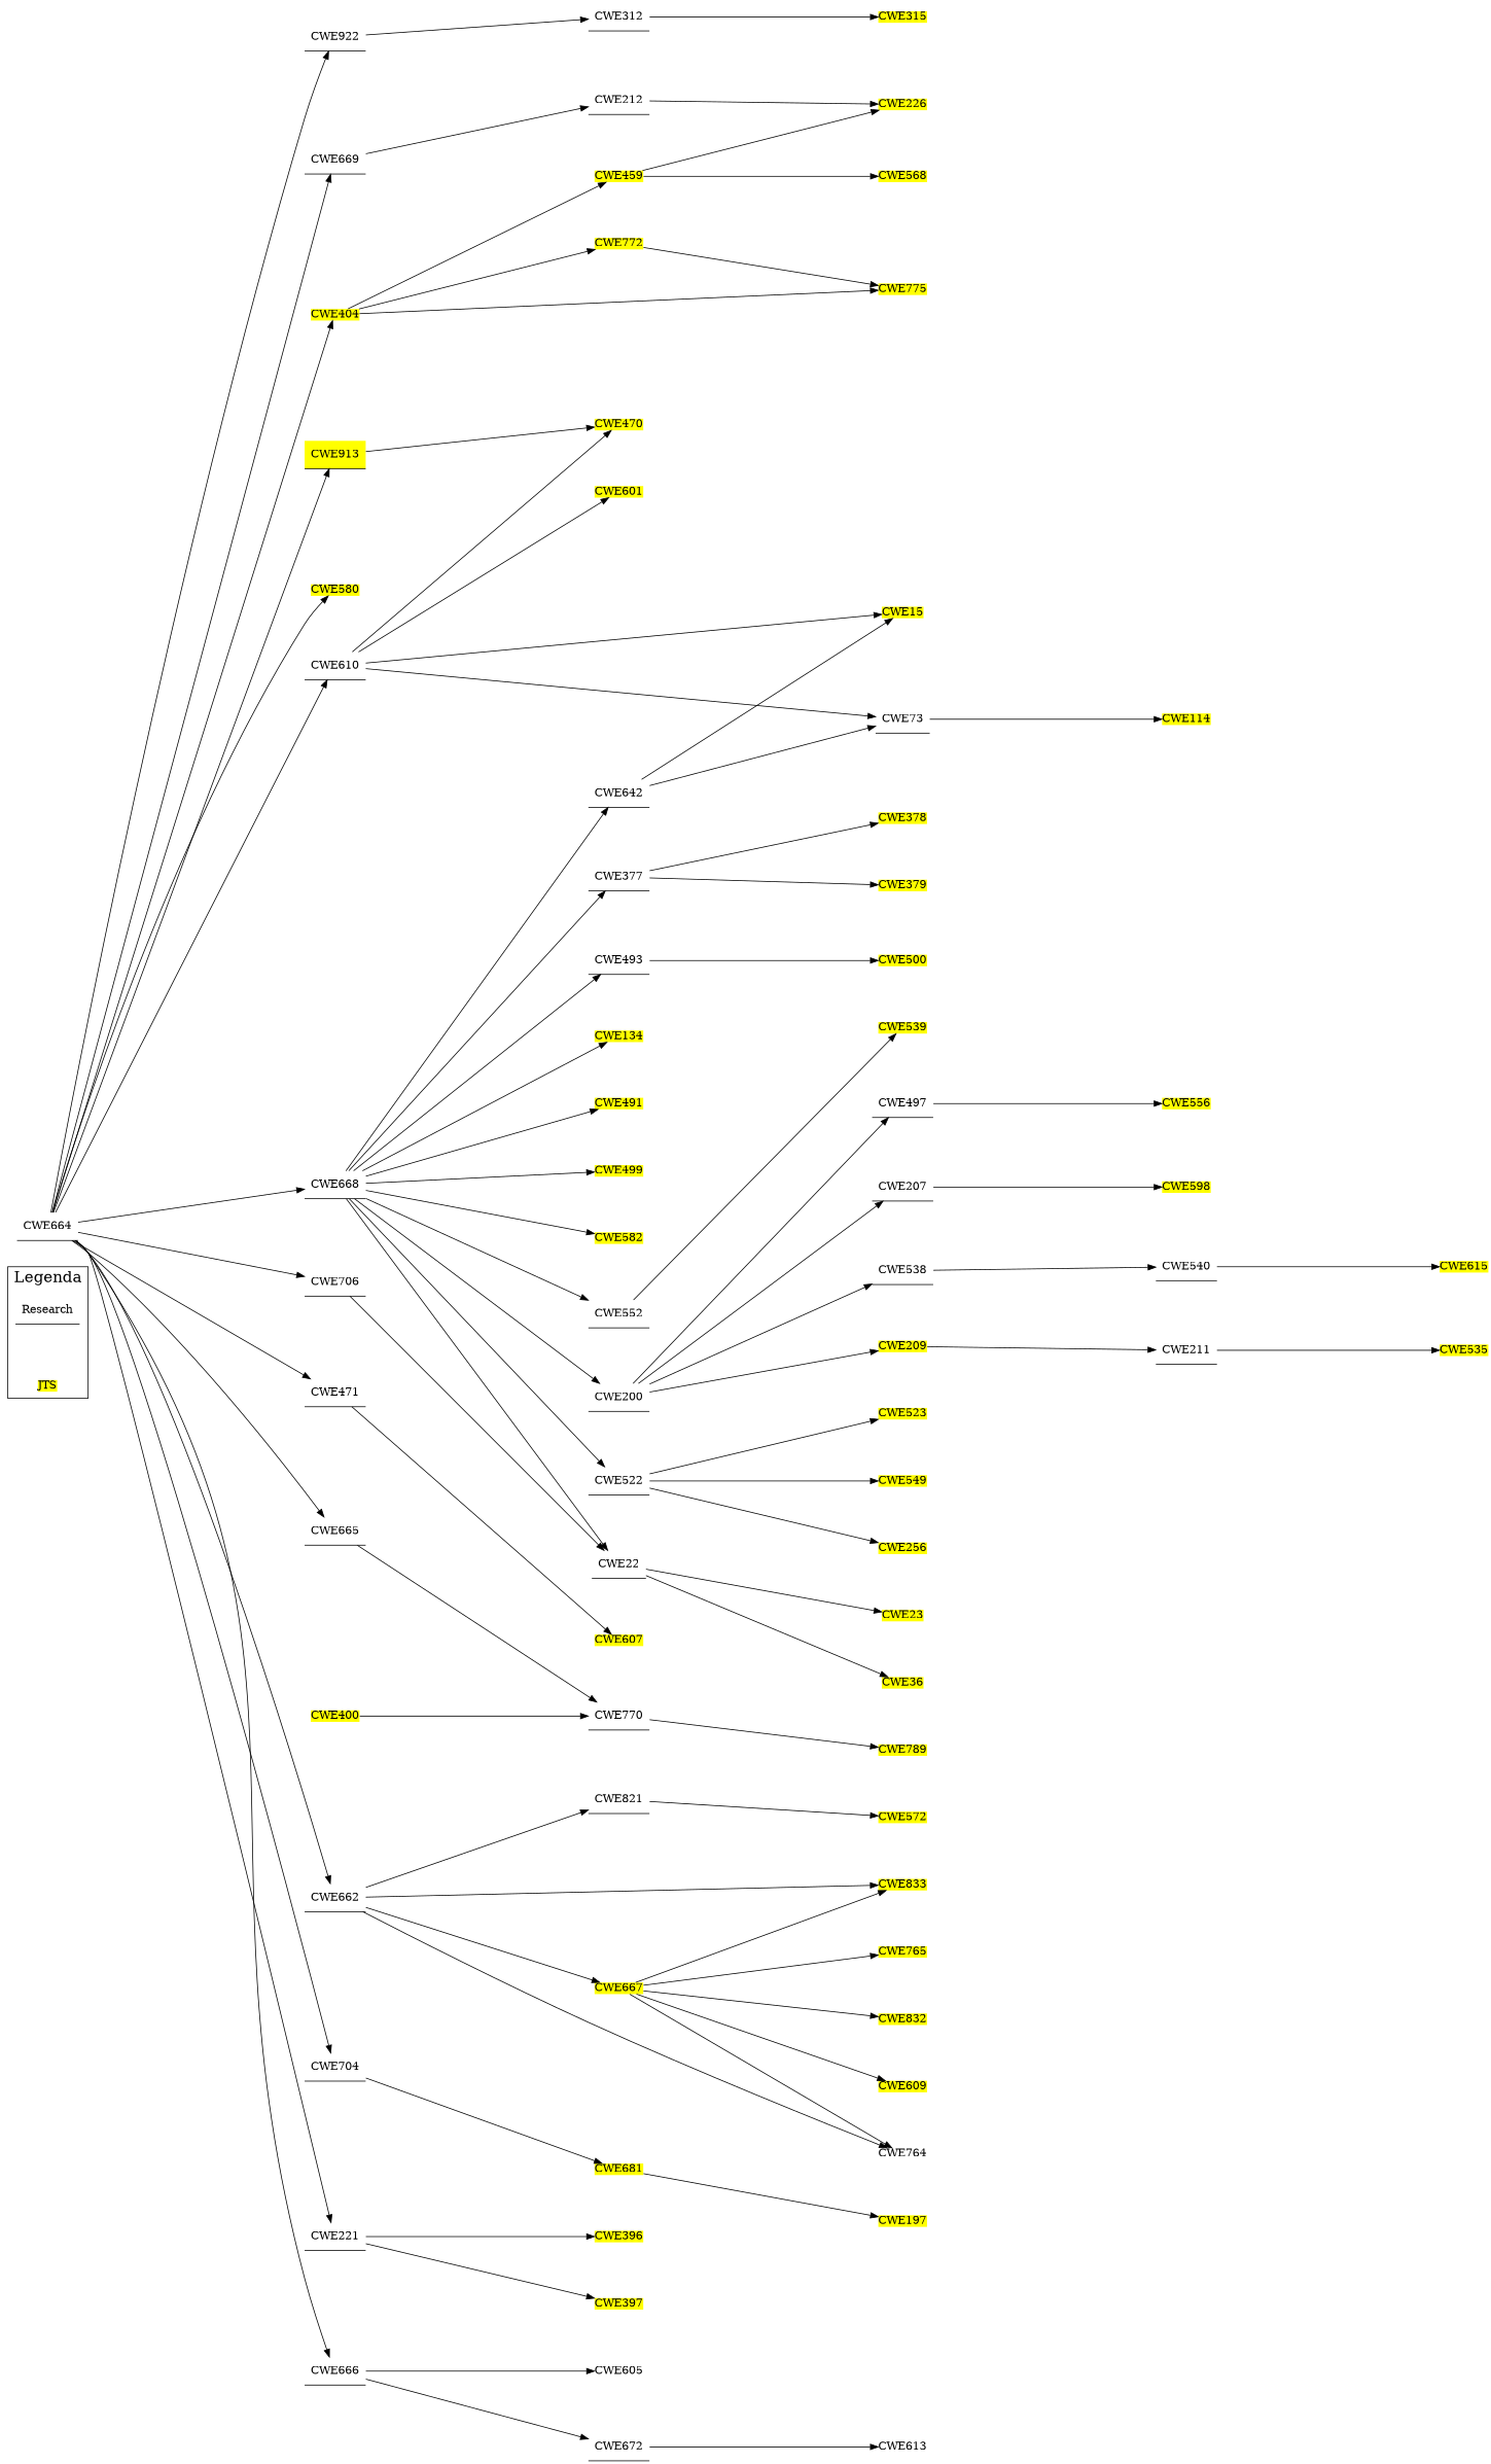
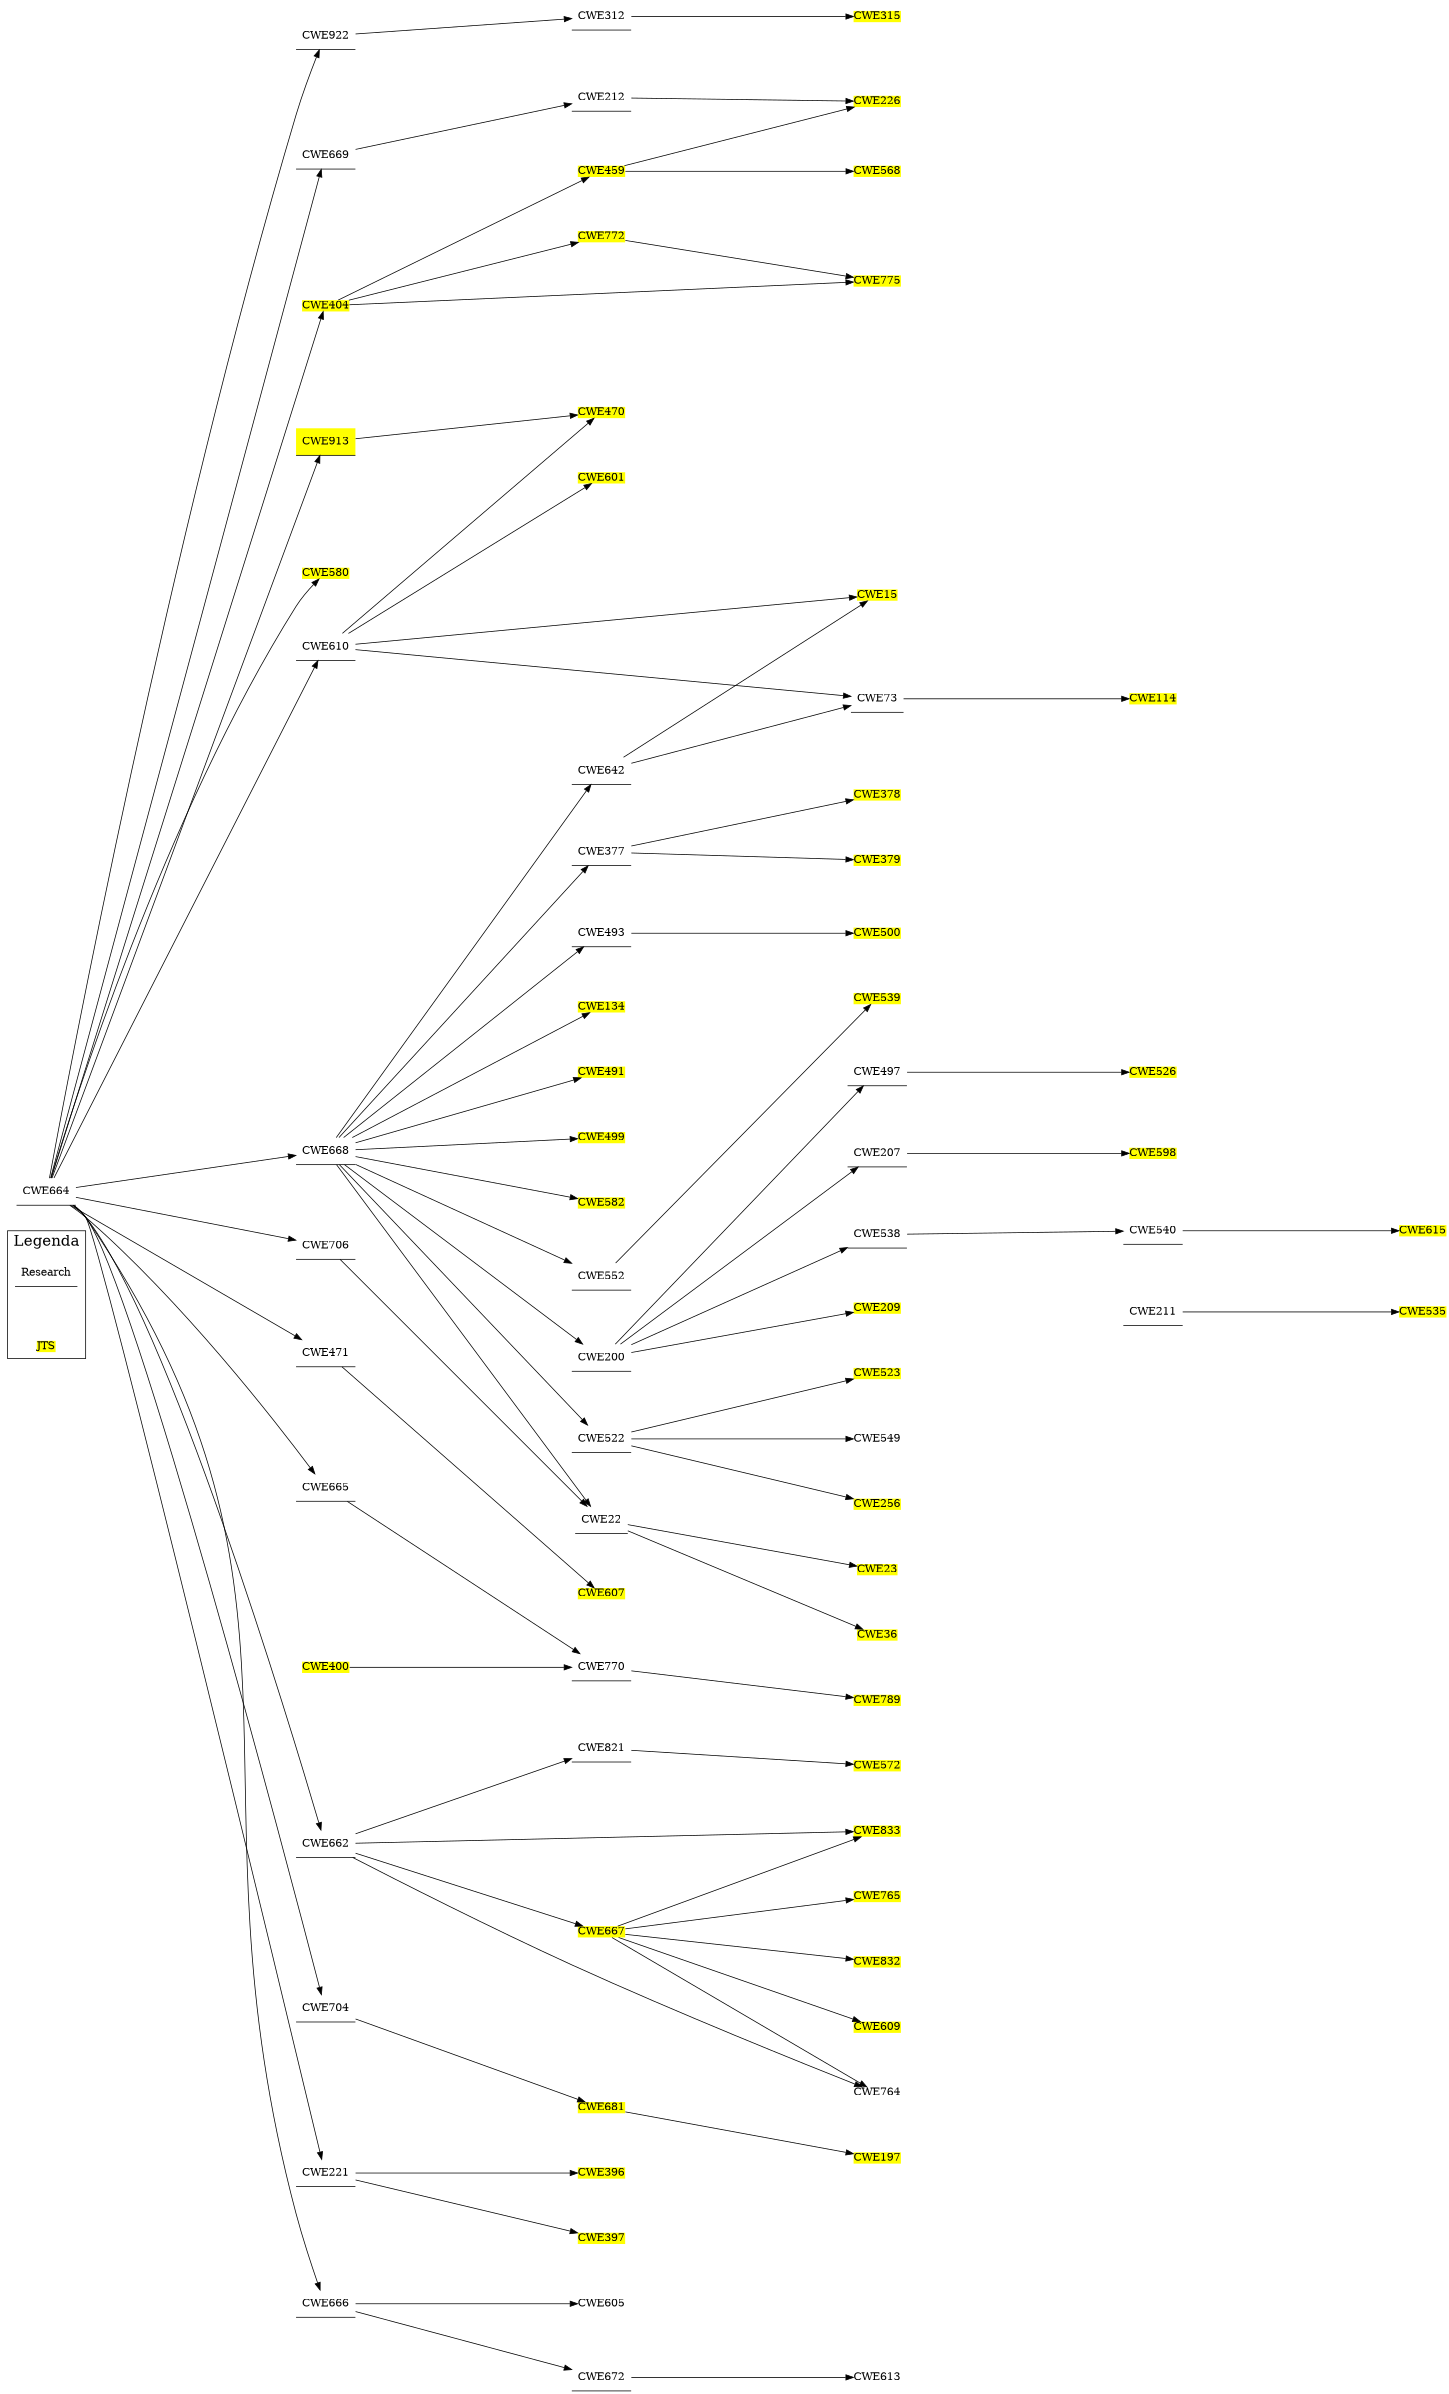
  digraph {
    nodesep=1
    rankdir=LR
    ranksep=4
    splines=true
    node [color=black fillcolor=yellow shape=plain style=filled]
    n1 [fillcolor=white label=Research shape=underline]
    n2 [label=JTS]
    n3 [fillcolor=white label=CWE664 shape=underline]
    n4 [label=CWE404]
    n5 [label=CWE580]
    n6 [fillcolor=white label=CWE668 shape=underline]
    n7 [fillcolor=white label=CWE610 shape=underline]
    n8 [fillcolor=white label=CWE221 shape=underline]
    n9 [label=CWE913 shape=underline]
    n10 [fillcolor=white label=CWE666 shape=underline]
    n11 [fillcolor=white label=CWE471 shape=underline]
    n12 [fillcolor=white label=CWE662 shape=underline]
    n13 [fillcolor=white label=CWE704 shape=underline]
    n14 [fillcolor=white label=CWE669 shape=underline]
    n15 [fillcolor=white label=CWE706 shape=underline]
    n16 [fillcolor=white label=CWE922 shape=underline]
    n17 [fillcolor=white label=CWE665 shape=underline]
    n18 [label=CWE400]
    n19 [fillcolor=white label=CWE770 shape=underline]
    n20 [label=CWE459]
    n21 [label=CWE772]
    n22 [label=CWE775]
    n23 [label=CWE134]
    n24 [label=CWE491]
    n25 [label=CWE499]
    n26 [label=CWE582]
    n27 [fillcolor=white label=CWE642 shape=underline]
    n28 [fillcolor=white label=CWE200 shape=underline]
    n29 [fillcolor=white label=CWE22 shape=underline]
    n30 [fillcolor=white label=CWE522 shape=underline]
    n31 [fillcolor=white label=CWE377 shape=underline]
    n32 [fillcolor=white label=CWE493 shape=underline]
    n33 [fillcolor=white label=CWE552 shape=underline]
    n34 [label=CWE15]
    n35 [label=CWE470]
    n36 [label=CWE601]
    n37 [fillcolor=white label=CWE73 shape=underline]
    n38 [label=CWE396]
    n39 [label=CWE397]
    n40 [fillcolor=white label=CWE605]
    n41 [fillcolor=white label=CWE672 shape=underline]
    n42 [label=CWE607]
    n43 [label=CWE667]
    n44 [fillcolor=white label=CWE764]
    n45 [label=CWE833]
    n46 [fillcolor=white label=CWE821 shape=underline]
    n47 [label=CWE681]
    n48 [fillcolor=white label=CWE212 shape=underline]
    n49 [fillcolor=white label=CWE312 shape=underline]
    n50 [label=CWE789]
    n51 [label=CWE226]
    n52 [label=CWE568]
    n53 [label=CWE209]
    n54 [fillcolor=white label=CWE497 shape=underline]
    n55 [fillcolor=white label=CWE207 shape=underline]
    n56 [fillcolor=white label=CWE538 shape=underline]
    n57 [label=CWE23]
    n58 [label=CWE36]
    n59 [label=CWE256]
    n60 [label=CWE523]
-   n61 [label=CWE549]
+   n61 [fillcolor=white label=CWE549]
    n62 [label=CWE378]
    n63 [label=CWE379]
    n64 [label=CWE500]
    n65 [label=CWE539]
    n66 [label=CWE114]
    n67 [fillcolor=white label=CWE613]
    n68 [label=CWE609]
    n69 [label=CWE765]
    n70 [label=CWE832]
    n71 [label=CWE572]
    n72 [label=CWE197]
    n73 [label=CWE315]
    n74 [fillcolor=white label=CWE211 shape=underline]
-   n75 [label=CWE556]
+   n75 [label=CWE526]
    n76 [label=CWE598]
    n77 [fillcolor=white label=CWE540 shape=underline]
    n78 [label=CWE535]
    n79 [label=CWE615]
    subgraph cluster_1 {
      fontsize=20
      label=Legenda
      n1
      n2
    }
    n3 -> n4
    n3 -> n5
    n3 -> n6
    n3 -> n7
    n3 -> n8
    n3 -> n9
    n3 -> n10
    n3 -> n11
    n3 -> n12
    n3 -> n13
    n3 -> n14
    n3 -> n15
    n3 -> n16
    n3 -> n17
    n4 -> n20
    n4 -> n21
    n4 -> n22
    n6 -> n23
    n6 -> n24
    n6 -> n25
    n6 -> n26
    n6 -> n27
    n6 -> n28
    n6 -> n29
    n6 -> n30
    n6 -> n31
    n6 -> n32
    n6 -> n33
    n7 -> n34
    n7 -> n35
    n7 -> n36
    n7 -> n37
    n8 -> n38
    n8 -> n39
    n9 -> n35
    n10 -> n40
    n10 -> n41
    n11 -> n42
    n12 -> n43
    n12 -> n44
    n12 -> n45
    n12 -> n46
    n13 -> n47
    n14 -> n48
    n15 -> n29
    n16 -> n49
    n17 -> n19
    n18 -> n19
    n19 -> n50
    n20 -> n51
    n20 -> n52
    n21 -> n22
    n27 -> n34
    n27 -> n37
    n28 -> n53
    n28 -> n54
    n28 -> n55
    n28 -> n56
    n29 -> n57
    n29 -> n58
    n30 -> n59
    n30 -> n60
    n30 -> n61
    n31 -> n62
    n31 -> n63
    n32 -> n64
    n33 -> n65
    n37 -> n66
    n41 -> n67
    n43 -> n44
    n43 -> n45
    n43 -> n68
    n43 -> n69
    n43 -> n70
    n46 -> n71
    n47 -> n72
    n48 -> n51
    n49 -> n73
-   n53 -> n74
    n54 -> n75
    n55 -> n76
    n56 -> n77
    n74 -> n78
    n77 -> n79
  }
